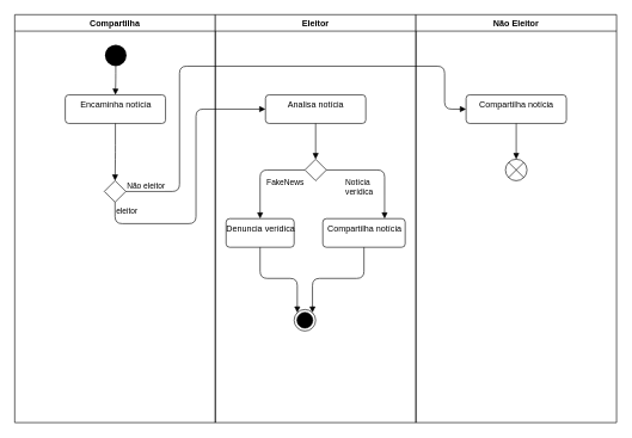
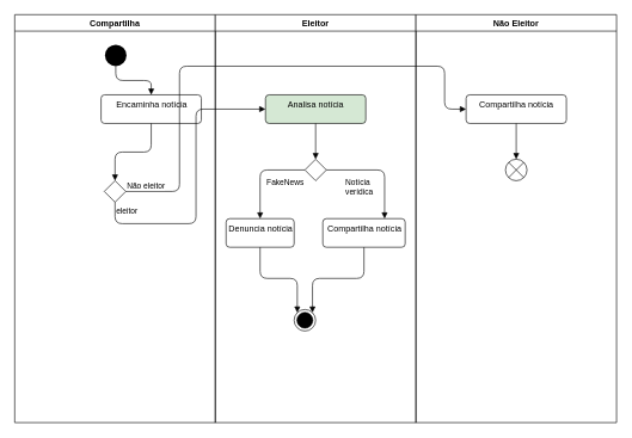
  <mxCell id="0" />
  <mxCell id="1" parent="0" />
  <mxCell id="2" value="Compartilha" style="swimlane;whiteSpace=wrap" parent="1" vertex="1"><mxGeometry x="20" y="20" width="280" height="570" as="geometry" /></mxCell>
  <mxCell id="3" value="" style="rhombus;" parent="2" vertex="1"><mxGeometry x="125" y="232" width="30" height="30" as="geometry" /></mxCell>
- <mxCell id="4" value="Encaminha notícia" style="html=1;align=center;verticalAlign=top;rounded=1;absoluteArcSize=1;arcSize=10;dashed=0;" parent="2" vertex="1"><mxGeometry x="70.5" y="112" width="140" height="40" as="geometry" /></mxCell>
+ <mxCell id="4" value="Encaminha notícia" style="html=1;align=center;verticalAlign=top;rounded=1;absoluteArcSize=1;arcSize=10;dashed=0;" parent="2" vertex="1"><mxGeometry x="120.5" y="112" width="140" height="40" as="geometry" /></mxCell>
  <mxCell id="5" value="" style="ellipse;fillColor=#000000;strokeColor=none;" parent="2" vertex="1"><mxGeometry x="126" y="42" width="30" height="30" as="geometry" /></mxCell>
  <mxCell id="6" value="" style="endArrow=block;endFill=1;html=1;edgeStyle=orthogonalEdgeStyle;align=left;verticalAlign=top;entryX=0.5;entryY=0;entryDx=0;entryDy=0;exitX=0.5;exitY=1;exitDx=0;exitDy=0;" parent="2" source="4" target="3" edge="1"><mxGeometry x="-1" relative="1" as="geometry"><mxPoint x="130" y="152" as="sourcePoint" /><mxPoint x="290" y="152" as="targetPoint" /></mxGeometry></mxCell>
  <mxCell id="7" value="" style="endArrow=block;endFill=1;html=1;edgeStyle=orthogonalEdgeStyle;align=left;verticalAlign=top;exitX=0.5;exitY=1;exitDx=0;exitDy=0;entryX=0.5;entryY=0;entryDx=0;entryDy=0;" parent="2" source="5" target="4" edge="1"><mxGeometry x="-1" relative="1" as="geometry"><mxPoint x="120" y="92" as="sourcePoint" /><mxPoint x="280" y="92" as="targetPoint" /></mxGeometry></mxCell>
  <mxCell id="8" value="Eleitor" style="swimlane;whiteSpace=wrap;startSize=23;" parent="1" vertex="1"><mxGeometry x="300" y="20" width="280" height="570" as="geometry" /></mxCell>
- <mxCell id="9" value="Analisa notícia" style="html=1;align=center;verticalAlign=top;rounded=1;absoluteArcSize=1;arcSize=10;dashed=0;" parent="8" vertex="1"><mxGeometry x="70" y="112" width="140" height="40" as="geometry" /></mxCell>
+ <mxCell id="9" value="Analisa notícia" style="html=1;align=center;verticalAlign=top;rounded=1;absoluteArcSize=1;arcSize=10;dashed=0;fillColor=#d5e8d4;" parent="8" vertex="1"><mxGeometry x="70" y="112" width="140" height="40" as="geometry" /></mxCell>
  <mxCell id="10" value="" style="rhombus;" parent="8" vertex="1"><mxGeometry x="125" y="202" width="30" height="30" as="geometry" /></mxCell>
- <mxCell id="11" value="Denuncia verídica" style="html=1;align=center;verticalAlign=top;rounded=1;absoluteArcSize=1;arcSize=10;dashed=0;" parent="8" vertex="1"><mxGeometry x="15" y="285" width="95" height="40" as="geometry" /></mxCell>
+ <mxCell id="11" value="Denuncia notícia" style="html=1;align=center;verticalAlign=top;rounded=1;absoluteArcSize=1;arcSize=10;dashed=0;" parent="8" vertex="1"><mxGeometry x="15" y="285" width="95" height="40" as="geometry" /></mxCell>
  <mxCell id="12" value="" style="endArrow=block;endFill=1;html=1;edgeStyle=orthogonalEdgeStyle;align=left;verticalAlign=top;entryX=0.5;entryY=0;entryDx=0;entryDy=0;exitX=0.5;exitY=1;exitDx=0;exitDy=0;" parent="8" source="9" target="10" edge="1"><mxGeometry x="-1" relative="1" as="geometry"><mxPoint x="-115" y="257" as="sourcePoint" /><mxPoint x="80" y="142" as="targetPoint" /></mxGeometry></mxCell>
  <mxCell id="13" value="FakeNews" style="endArrow=block;endFill=1;html=1;edgeStyle=orthogonalEdgeStyle;align=left;verticalAlign=top;entryX=0.5;entryY=0;entryDx=0;entryDy=0;exitX=0;exitY=0.5;exitDx=0;exitDy=0;" parent="8" source="10" target="11" edge="1"><mxGeometry x="-0.157" y="5" relative="1" as="geometry"><mxPoint x="-115" y="257" as="sourcePoint" /><mxPoint x="80" y="142" as="targetPoint" /><mxPoint as="offset" /></mxGeometry></mxCell>
  <mxCell id="14" value="" style="endArrow=block;endFill=1;html=1;edgeStyle=orthogonalEdgeStyle;align=left;verticalAlign=top;entryX=0;entryY=0;entryDx=0;entryDy=0;exitX=0.5;exitY=1;exitDx=0;exitDy=0;" parent="8" source="11" target="18" edge="1"><mxGeometry x="-1" relative="1" as="geometry"><mxPoint x="150" y="162" as="sourcePoint" /><mxPoint x="110" y="407" as="targetPoint" /></mxGeometry></mxCell>
  <mxCell id="15" value="Compartilha notícia" style="html=1;align=center;verticalAlign=top;rounded=1;absoluteArcSize=1;arcSize=10;dashed=0;" parent="8" vertex="1"><mxGeometry x="150" y="285" width="115" height="40" as="geometry" /></mxCell>
  <mxCell id="16" value="Notícia&lt;br&gt;verídica" style="endArrow=block;endFill=1;html=1;edgeStyle=orthogonalEdgeStyle;align=left;verticalAlign=top;entryX=0.75;entryY=0;entryDx=0;entryDy=0;exitX=1;exitY=0.5;exitDx=0;exitDy=0;" parent="8" source="10" target="15" edge="1"><mxGeometry x="-0.665" y="-5" relative="1" as="geometry"><mxPoint x="135" y="227" as="sourcePoint" /><mxPoint x="72.5" y="295" as="targetPoint" /><mxPoint as="offset" /></mxGeometry></mxCell>
  <mxCell id="17" value="" style="endArrow=block;endFill=1;html=1;edgeStyle=orthogonalEdgeStyle;align=left;verticalAlign=top;entryX=1;entryY=0;entryDx=0;entryDy=0;exitX=0.5;exitY=1;exitDx=0;exitDy=0;" parent="8" source="15" target="18" edge="1"><mxGeometry x="-1" relative="1" as="geometry"><mxPoint x="72.5" y="335" as="sourcePoint" /><mxPoint x="140" y="407" as="targetPoint" /></mxGeometry></mxCell>
  <mxCell id="18" value="" style="ellipse;html=1;shape=endState;fillColor=#000000;strokeColor=#000000;" vertex="1" parent="8"><mxGeometry x="110" y="412" width="30" height="30" as="geometry" /></mxCell>
  <mxCell id="19" value="Não Eleitor" style="swimlane;whiteSpace=wrap" parent="1" vertex="1"><mxGeometry x="580" y="20" width="280" height="570" as="geometry" /></mxCell>
  <mxCell id="20" value="Compartilha notícia" style="html=1;align=center;verticalAlign=top;rounded=1;absoluteArcSize=1;arcSize=10;dashed=0;" parent="19" vertex="1"><mxGeometry x="70" y="112" width="140" height="40" as="geometry" /></mxCell>
  <mxCell id="21" value="" style="shape=sumEllipse;perimeter=ellipsePerimeter;whiteSpace=wrap;html=1;backgroundOutline=1;rounded=1;" parent="19" vertex="1"><mxGeometry x="125" y="202" width="30" height="30" as="geometry" /></mxCell>
  <mxCell id="22" value="" style="endArrow=block;endFill=1;html=1;edgeStyle=orthogonalEdgeStyle;align=left;verticalAlign=top;entryX=0.5;entryY=0;entryDx=0;entryDy=0;exitX=0.5;exitY=1;exitDx=0;exitDy=0;" parent="19" source="20" target="21" edge="1"><mxGeometry x="-1" relative="1" as="geometry"><mxPoint x="-130" y="162" as="sourcePoint" /><mxPoint x="-130" y="212" as="targetPoint" /></mxGeometry></mxCell>
  <mxCell id="23" value="eleitor" style="endArrow=block;endFill=1;html=1;edgeStyle=orthogonalEdgeStyle;align=left;verticalAlign=top;exitX=0.5;exitY=1;exitDx=0;exitDy=0;entryX=0;entryY=0.5;entryDx=0;entryDy=0;" parent="1" source="3" target="9" edge="1"><mxGeometry x="-1" relative="1" as="geometry"><mxPoint x="165" y="139" as="sourcePoint" /><mxPoint x="360" y="152" as="targetPoint" /><Array as="points"><mxPoint x="160" y="312" /><mxPoint x="273" y="312" /><mxPoint x="273" y="152" /></Array></mxGeometry></mxCell>
  <mxCell id="24" value="" style="endArrow=block;endFill=1;html=1;edgeStyle=orthogonalEdgeStyle;align=left;verticalAlign=top;exitX=1;exitY=0.5;exitDx=0;exitDy=0;entryX=0;entryY=0.5;entryDx=0;entryDy=0;" parent="1" source="3" target="20" edge="1"><mxGeometry x="-1" relative="1" as="geometry"><mxPoint x="200" y="262" as="sourcePoint" /><mxPoint x="360" y="262" as="targetPoint" /><Array as="points"><mxPoint x="250" y="267" /><mxPoint x="250" y="92" /><mxPoint x="620" y="92" /><mxPoint x="620" y="152" /></Array></mxGeometry></mxCell>
  <mxCell id="25" value="Não eleitor" style="edgeLabel;resizable=0;html=1;align=left;verticalAlign=bottom;" parent="24" connectable="0" vertex="1"><mxGeometry x="-1" relative="1" as="geometry" /></mxCell>
